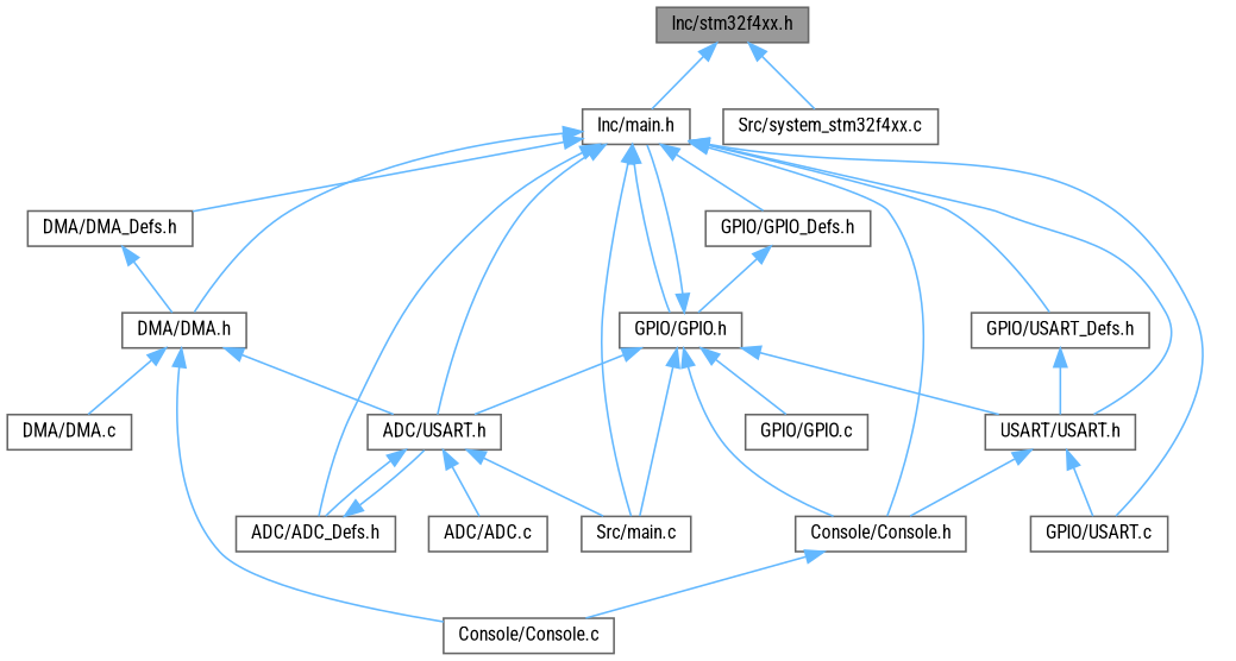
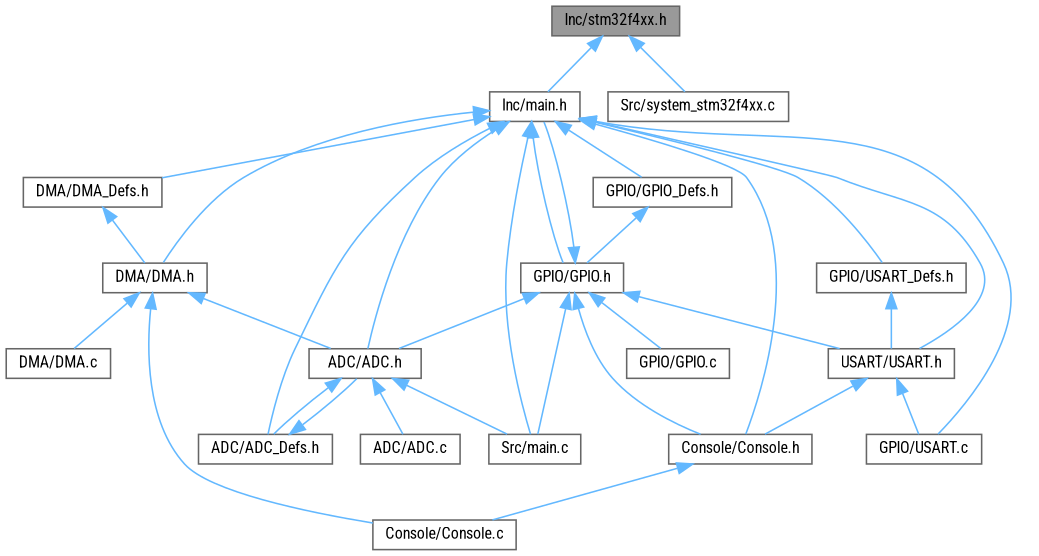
  digraph {
    fontname="Roboto Condensed"
    node [color=grey40 fillcolor=white fontname="Roboto Condensed" fontsize=10 shape=box style=filled]
    edge [color=steelblue1 dir=back fontname="Roboto Condensed" fontsize=10 labelfontname=Helvetica labelfontsize=10 style=solid]
    n1 [color=gray40 fillcolor=grey60 fontcolor=black height=0.2 label="Inc/stm32f4xx.h" width=0.4]
    n2 [height=0.2 label="Inc/main.h" width=0.4]
    n3 [height=0.2 label="Src/system_stm32f4xx.c" width=0.4]
-   n4 [height=0.2 label="ADC/USART.h" width=0.4]
+   n4 [height=0.2 label="ADC/ADC.h" width=0.4]
    n5 [height=0.2 label="ADC/ADC_Defs.h" width=0.4]
    n6 [height=0.2 label="Src/main.c" width=0.4]
    n7 [height=0.2 label="Console/Console.h" width=0.4]
    n8 [height=0.2 label="DMA/DMA.h" width=0.4]
    n9 [height=0.2 label="DMA/DMA_Defs.h" width=0.4]
    n10 [height=0.2 label="GPIO/GPIO.h" width=0.4]
    n11 [height=0.2 label="USART/USART.h" width=0.4]
    n12 [height=0.2 label="GPIO/USART.c" width=0.4]
    n13 [height=0.2 label="GPIO/GPIO_Defs.h" width=0.4]
    n14 [height=0.2 label="GPIO/USART_Defs.h" width=0.4]
    n15 [height=0.2 label="ADC/ADC.c" width=0.4]
    n16 [height=0.2 label="Console/Console.c" width=0.4]
    n17 [height=0.2 label="DMA/DMA.c" width=0.4]
    n18 [height=0.2 label="GPIO/GPIO.c" width=0.4]
    n1 -> n2
    n1 -> n3
    n2 -> n4
    n2 -> n5
    n2 -> n6
    n2 -> n7
    n2 -> n8
    n2 -> n9
    n2 -> n10
    n2 -> n11
    n2 -> n12
    n2 -> n13
    n2 -> n14
    n4 -> n5
    n4 -> n6
    n4 -> n15
    n5 -> n4
    n7 -> n16
    n8 -> n4
    n8 -> n16
    n8 -> n17
    n9 -> n8
    n10 -> n2
    n10 -> n4
    n10 -> n6
    n10 -> n7
    n10 -> n11
    n10 -> n18
    n11 -> n7
    n11 -> n12
    n13 -> n10
    n14 -> n11
  }
